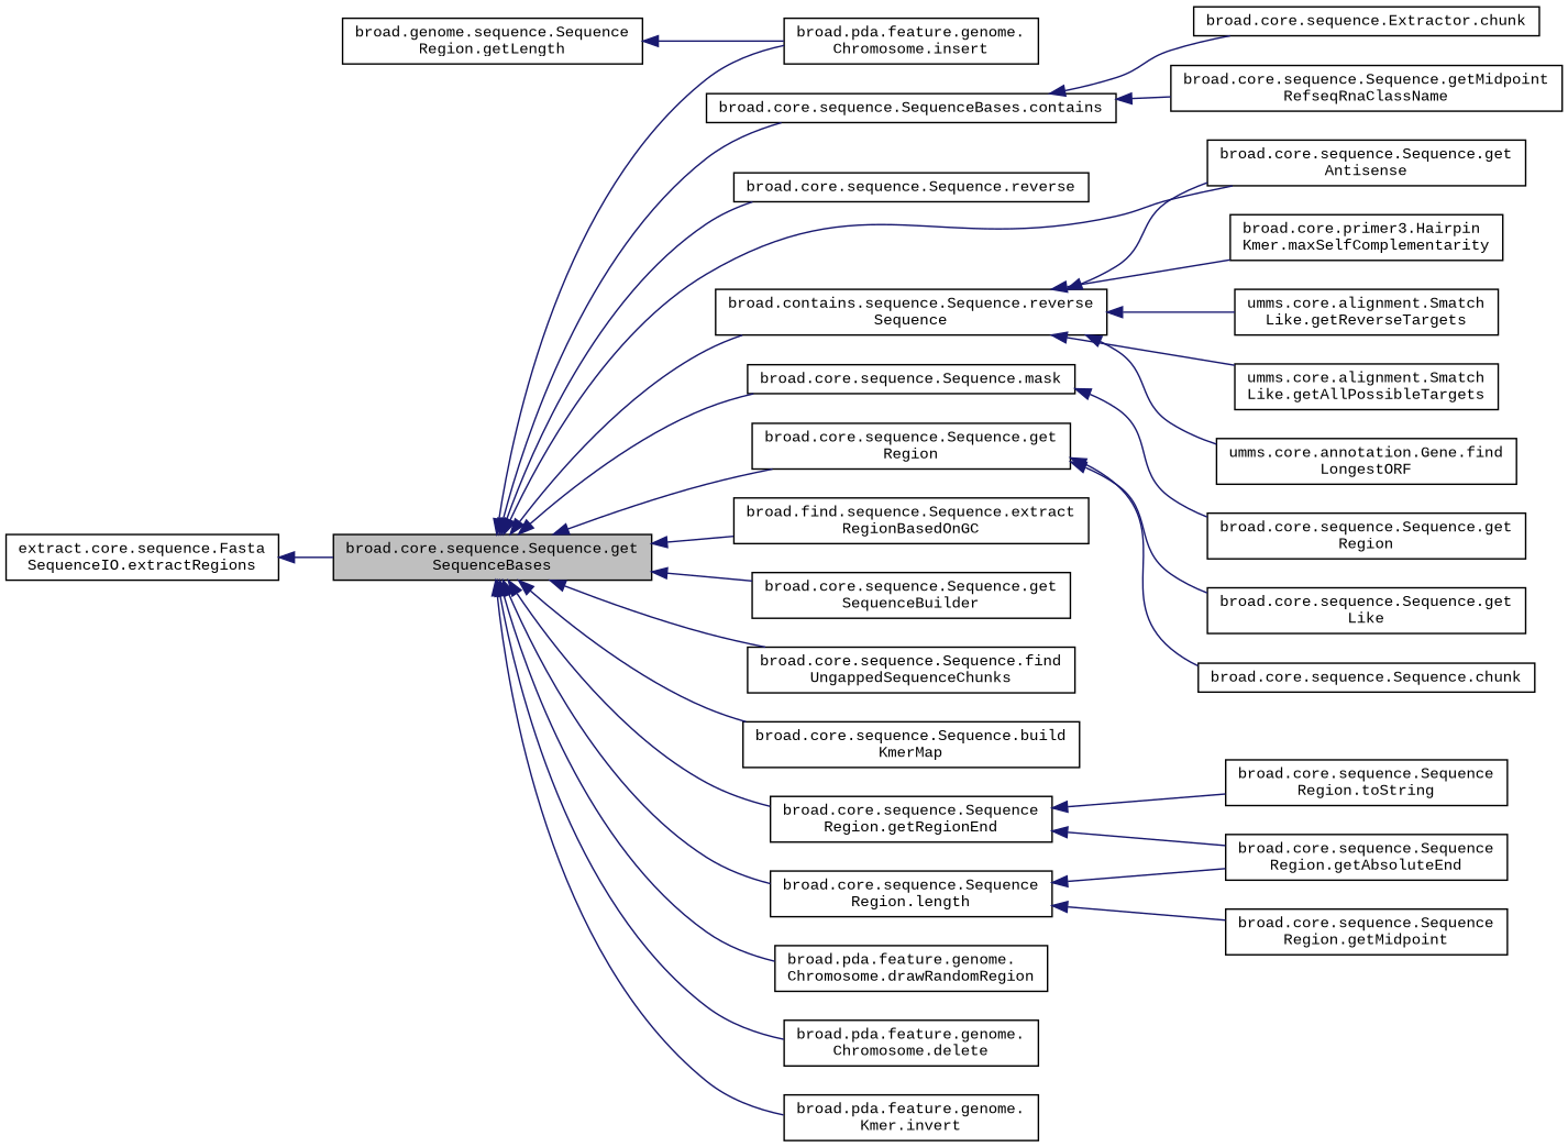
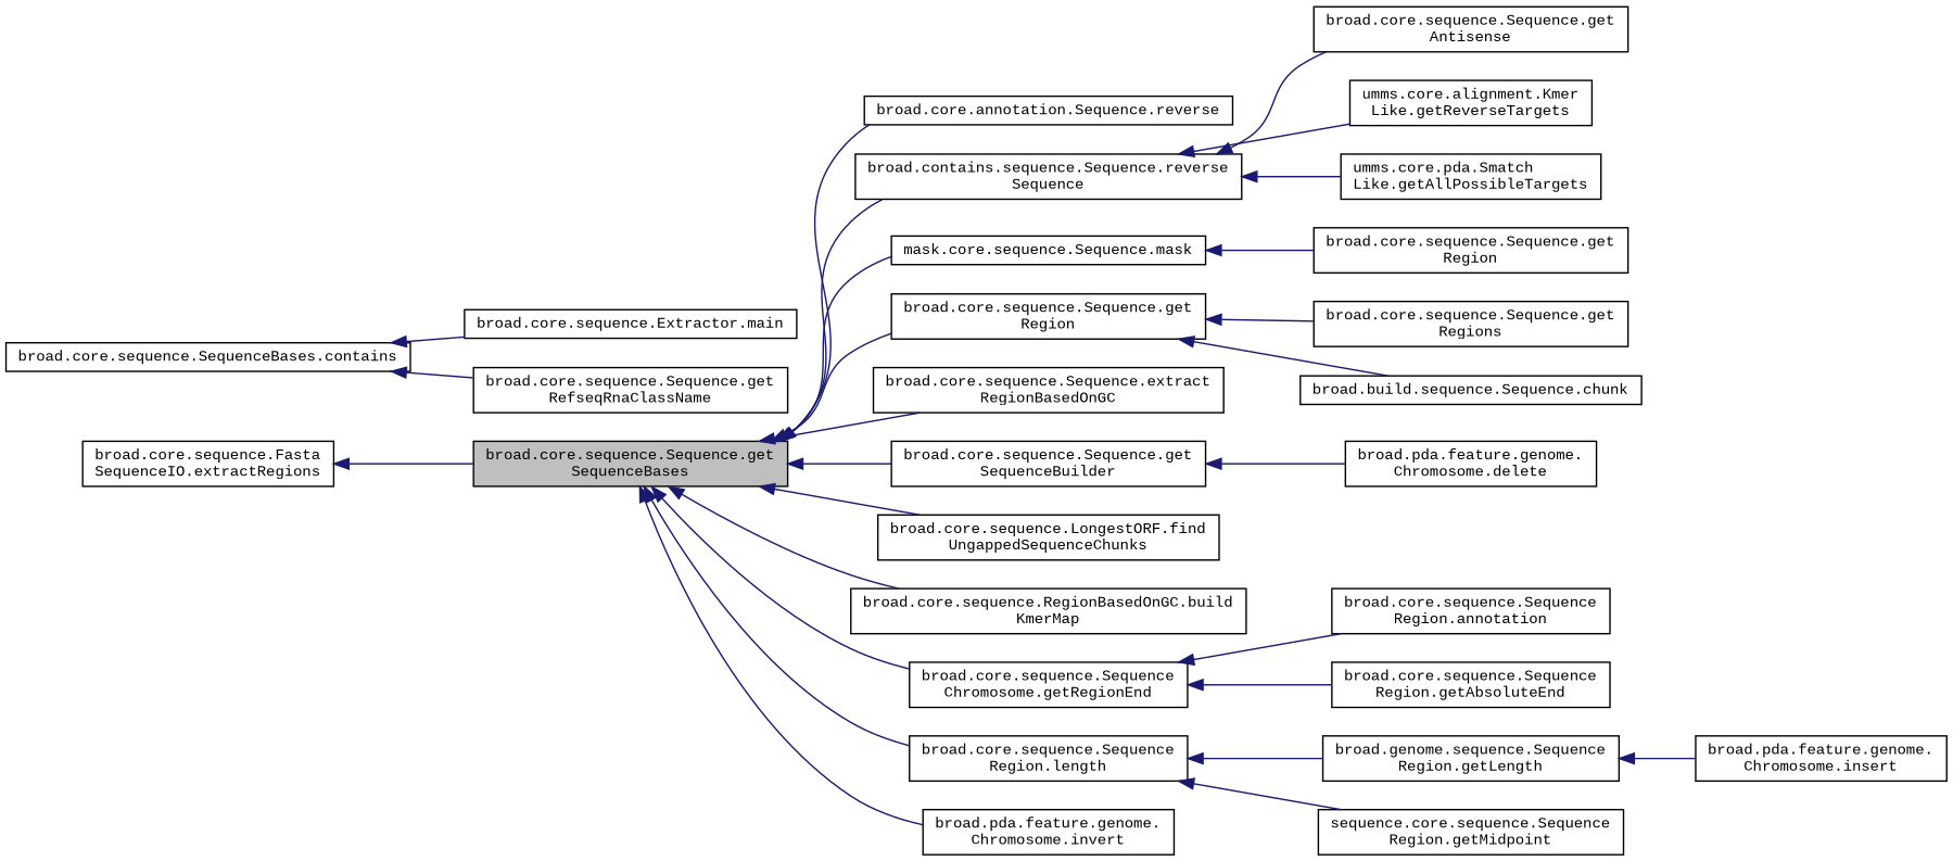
  digraph {
    fontname="Liberation Mono"
    rankdir=LR
    node [color=black fillcolor=white fontname="Liberation Mono" fontsize=10 shape=record style=filled]
    edge [color=midnightblue dir=back fontname="Liberation Mono" fontsize=10 labelfontname=Helvetica labelfontsize=10 style=solid]
    n1 [fillcolor=grey75 fontcolor=black height=0.2 label="broad.core.sequence.Sequence.get\lSequenceBases" width=0.4]
    n2 [height=0.2 label="broad.core.sequence.SequenceBases.contains" width=0.4]
-   n3 [height=0.2 label="broad.core.sequence.Sequence.reverse" width=0.4]
+   n3 [height=0.2 label="broad.core.annotation.Sequence.reverse" width=0.4]
    n4 [height=0.2 label="broad.contains.sequence.Sequence.reverse\lSequence" width=0.4]
    n5 [height=0.2 label="broad.core.sequence.Sequence.get\lAntisense" width=0.4]
-   n6 [height=0.2 label="broad.core.sequence.Sequence.mask" width=0.4]
+   n6 [height=0.2 label="mask.core.sequence.Sequence.mask" width=0.4]
    n7 [height=0.2 label="broad.core.sequence.Sequence.get\lRegion" width=0.4]
-   n8 [height=0.2 label="broad.find.sequence.Sequence.extract\lRegionBasedOnGC" width=0.4]
+   n8 [height=0.2 label="broad.core.sequence.Sequence.extract\lRegionBasedOnGC" width=0.4]
    n9 [height=0.2 label="broad.core.sequence.Sequence.get\lSequenceBuilder" width=0.4]
-   n10 [height=0.2 label="broad.core.sequence.Sequence.find\lUngappedSequenceChunks" width=0.4]
-   n11 [height=0.2 label="broad.core.sequence.Sequence.build\lKmerMap" width=0.4]
-   n12 [height=0.2 label="broad.core.sequence.Sequence\lRegion.getRegionEnd" width=0.4]
+   n10 [height=0.2 label="broad.core.sequence.LongestORF.find\lUngappedSequenceChunks" width=0.4]
+   n11 [height=0.2 label="broad.core.sequence.RegionBasedOnGC.build\lKmerMap" width=0.4]
+   n12 [height=0.2 label="broad.core.sequence.Sequence\lChromosome.getRegionEnd" width=0.4]
    n13 [height=0.2 label="broad.core.sequence.Sequence\lRegion.length" width=0.4]
    n14 [height=0.2 label="broad.pda.feature.genome.\lChromosome.insert" width=0.4]
-   n15 [height=0.2 label="broad.pda.feature.genome.\lChromosome.drawRandomRegion" width=0.4]
    n16 [height=0.2 label="broad.pda.feature.genome.\lChromosome.delete" width=0.4]
-   n17 [height=0.2 label="broad.pda.feature.genome.\lKmer.invert" width=0.4]
-   n18 [height=0.2 label="extract.core.sequence.Fasta\lSequenceIO.extractRegions" width=0.4]
-   n19 [height=0.2 label="broad.core.sequence.Extractor.chunk" width=0.4]
-   n20 [height=0.2 label="broad.core.sequence.Sequence.getMidpoint\lRefseqRnaClassName" width=0.4]
-   n21 [height=0.2 label="broad.core.primer3.Hairpin\lKmer.maxSelfComplementarity" width=0.4]
-   n22 [height=0.2 label="umms.core.alignment.Smatch\lLike.getReverseTargets" width=0.4]
-   n23 [height=0.2 label="umms.core.alignment.Smatch\lLike.getAllPossibleTargets" width=0.4]
-   n24 [height=0.2 label="umms.core.annotation.Gene.find\lLongestORF" width=0.4]
+   n17 [height=0.2 label="broad.pda.feature.genome.\lChromosome.invert" width=0.4]
+   n18 [height=0.2 label="broad.core.sequence.Fasta\lSequenceIO.extractRegions" width=0.4]
+   n19 [height=0.2 label="broad.core.sequence.Extractor.main" width=0.4]
+   n20 [height=0.2 label="broad.core.sequence.Sequence.get\lRefseqRnaClassName" width=0.4]
+   n22 [height=0.2 label="umms.core.alignment.Kmer\lLike.getReverseTargets" width=0.4]
+   n23 [height=0.2 label="umms.core.pda.Smatch\lLike.getAllPossibleTargets" width=0.4]
    n25 [height=0.2 label="broad.core.sequence.Sequence.get\lRegion" width=0.4]
-   n26 [height=0.2 label="broad.core.sequence.Sequence.get\lLike" width=0.4]
-   n27 [height=0.2 label="broad.core.sequence.Sequence.chunk" width=0.4]
-   n28 [height=0.2 label="broad.core.sequence.Sequence\lRegion.toString" width=0.4]
+   n26 [height=0.2 label="broad.core.sequence.Sequence.get\lRegions" width=0.4]
+   n27 [height=0.2 label="broad.build.sequence.Sequence.chunk" width=0.4]
+   n28 [height=0.2 label="broad.core.sequence.Sequence\lRegion.annotation" width=0.4]
    n29 [height=0.2 label="broad.core.sequence.Sequence\lRegion.getAbsoluteEnd" width=0.4]
    n30 [height=0.2 label="broad.genome.sequence.Sequence\lRegion.getLength" width=0.4]
-   n31 [height=0.2 label="broad.core.sequence.Sequence\lRegion.getMidpoint" width=0.4]
-   n1 -> n2
+   n31 [height=0.2 label="sequence.core.sequence.Sequence\lRegion.getMidpoint" width=0.4]
    n1 -> n3
    n1 -> n4
-   n1 -> n5
    n1 -> n6
    n1 -> n7
    n1 -> n8
    n1 -> n9
    n1 -> n10
    n1 -> n11
    n1 -> n12
    n1 -> n13
-   n1 -> n14
-   n1 -> n15
-   n1 -> n16
+   n9 -> n16
    n1 -> n17
    n2 -> n19
    n2 -> n20
    n4 -> n5
-   n4 -> n21
    n4 -> n22
    n4 -> n23
-   n4 -> n24
    n6 -> n25
    n7 -> n26
    n7 -> n27
    n12 -> n28
    n12 -> n29
-   n13 -> n29
+   n13 -> n30
    n13 -> n31
    n18 -> n1
    n30 -> n14
  }
